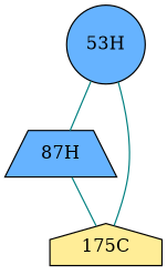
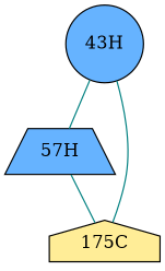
  graph {
    node [fillcolor="#66B3FF" style=radial]
    edge [color=teal penwidth=1]
-   "53H" [shape=circle]
-   "57H" [shape=trapezium label="87H"]
+   "53H" [shape=circle label="43H"]
+   "57H" [shape=trapezium]
    n3 [fillcolor="#FFED97" label="175C" shape=house]
    "53H" -- "57H"
    "53H" -- n3
    "57H" -- n3
  }
